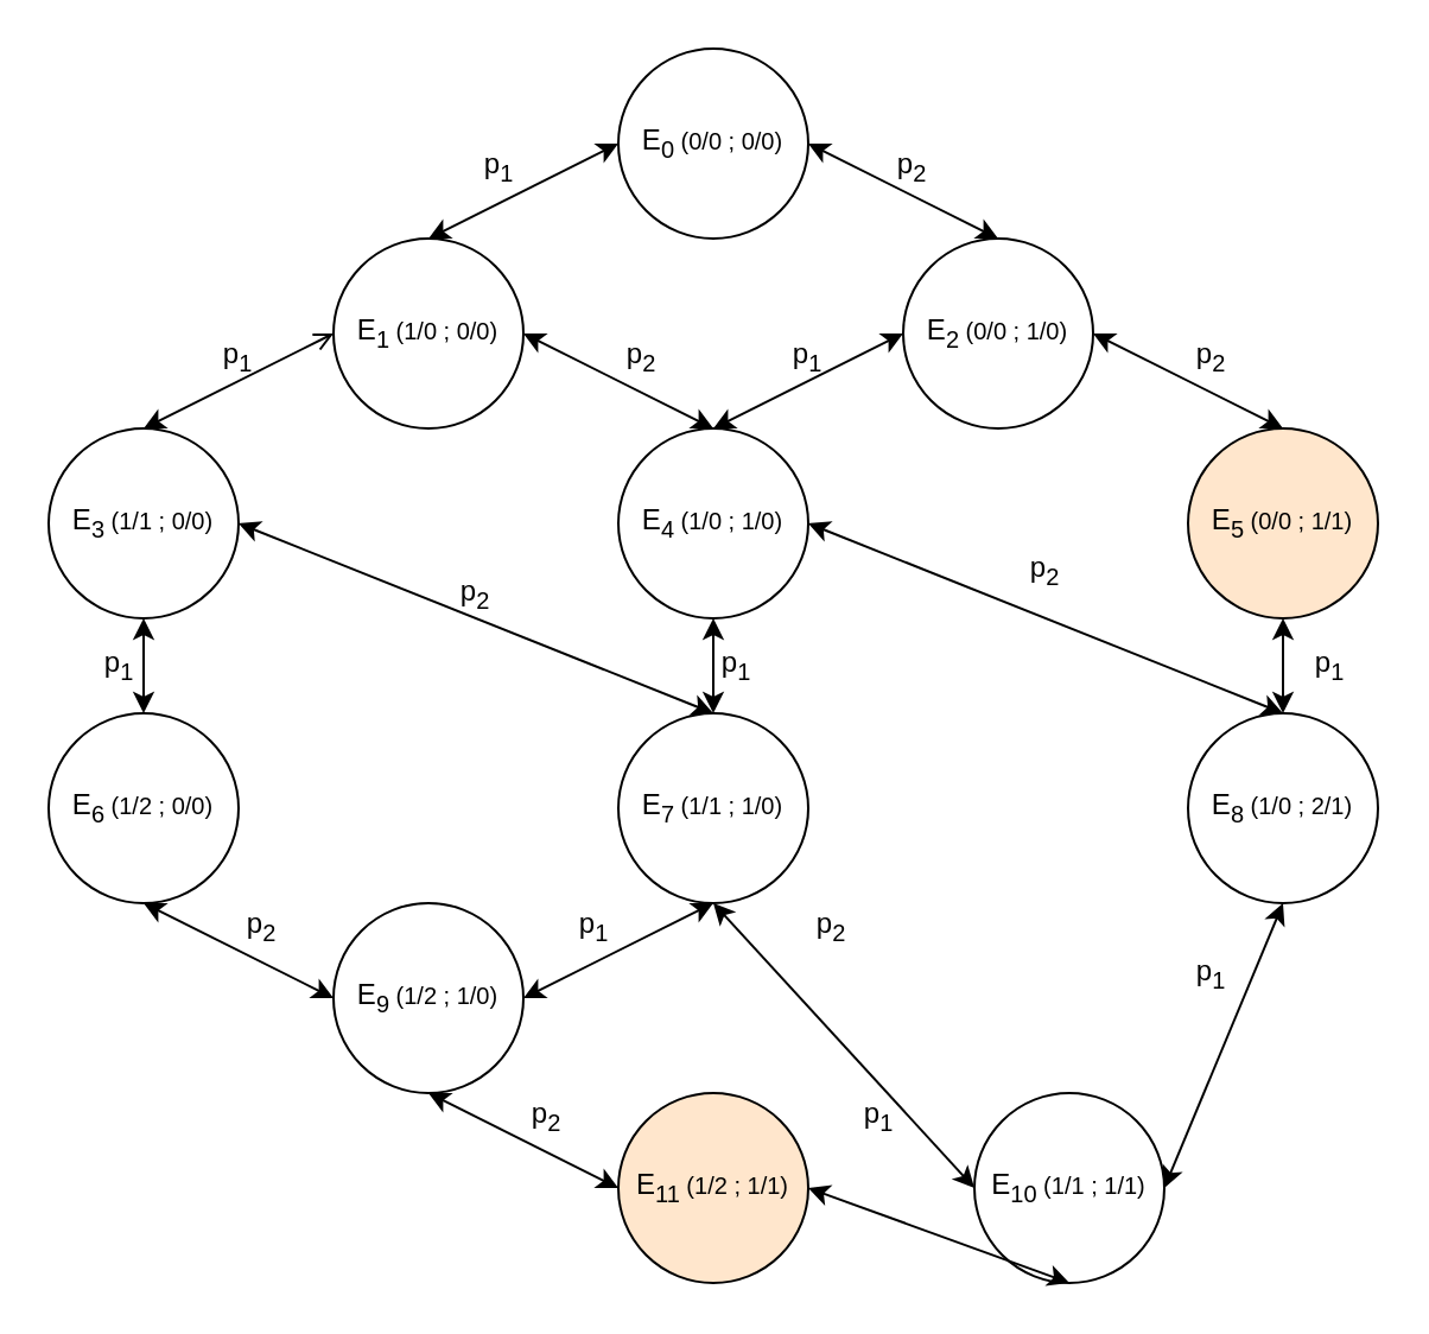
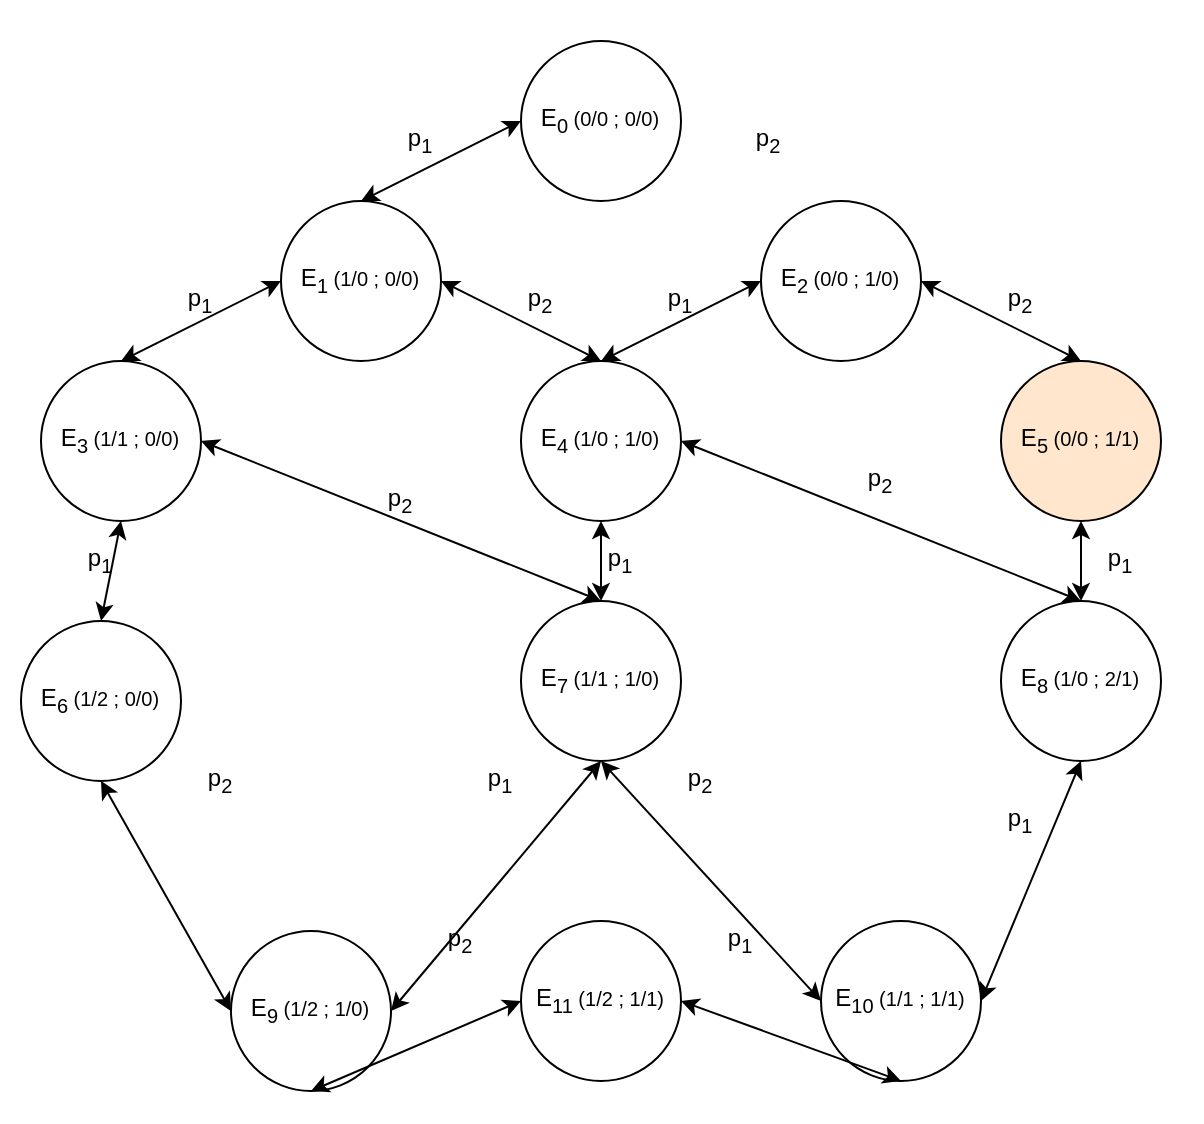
  <mxCell id="0" />
  <mxCell id="1" parent="0" />
  <mxCell id="2" value="E&lt;sub&gt;0&lt;/sub&gt;&lt;span style=&quot;font-size: 10px;&quot;&gt;&amp;nbsp;(0/0 ; 0/0)&lt;/span&gt;" style="ellipse;whiteSpace=wrap;html=1;aspect=fixed;" vertex="1" parent="1"><mxGeometry x="260" y="20" width="80" height="80" as="geometry" /></mxCell>
  <mxCell id="3" value="E&lt;sub&gt;2&lt;/sub&gt;&lt;span style=&quot;font-size: 10px;&quot;&gt;&amp;nbsp;(0/0 ; 1/0)&lt;/span&gt;" style="ellipse;whiteSpace=wrap;html=1;aspect=fixed;" vertex="1" parent="1"><mxGeometry x="380" y="100" width="80" height="80" as="geometry" /></mxCell>
  <mxCell id="4" value="" style="endArrow=classic;startArrow=classic;html=1;rounded=0;entryX=0;entryY=0.5;entryDx=0;entryDy=0;exitX=0.5;exitY=0;exitDx=0;exitDy=0;" edge="1" parent="1" source="8" target="2"><mxGeometry width="50" height="50" relative="1" as="geometry"><mxPoint x="160" y="140" as="sourcePoint" /><mxPoint x="210" y="90" as="targetPoint" /></mxGeometry></mxCell>
- <mxCell id="5" value="" style="endArrow=classic;startArrow=classic;html=1;rounded=0;entryX=1;entryY=0.5;entryDx=0;entryDy=0;exitX=0.5;exitY=0;exitDx=0;exitDy=0;" edge="1" parent="1" source="3" target="2"><mxGeometry width="50" height="50" relative="1" as="geometry"><mxPoint x="170" y="150" as="sourcePoint" /><mxPoint x="270" y="70" as="targetPoint" /></mxGeometry></mxCell>
  <mxCell id="6" value="E&lt;sub&gt;4&lt;/sub&gt;&lt;span style=&quot;font-size: 10px;&quot;&gt;&amp;nbsp;(1/0 ; 1/0)&lt;/span&gt;" style="ellipse;whiteSpace=wrap;html=1;aspect=fixed;" vertex="1" parent="1"><mxGeometry x="260" y="180" width="80" height="80" as="geometry" /></mxCell>
  <mxCell id="7" value="" style="endArrow=classic;startArrow=classic;html=1;rounded=0;entryX=0;entryY=0.5;entryDx=0;entryDy=0;" edge="1" parent="1" target="8"><mxGeometry width="50" height="50" relative="1" as="geometry"><mxPoint x="160" y="140" as="sourcePoint" /><mxPoint x="260" y="60" as="targetPoint" /></mxGeometry></mxCell>
  <mxCell id="8" value="E&lt;sub&gt;1&lt;/sub&gt;&lt;span style=&quot;font-size: 10px;&quot;&gt;&amp;nbsp;(1/0 ; 0/0)&lt;/span&gt;" style="ellipse;whiteSpace=wrap;html=1;aspect=fixed;" vertex="1" parent="1"><mxGeometry x="140" y="100" width="80" height="80" as="geometry" /></mxCell>
  <mxCell id="9" value="" style="endArrow=classic;startArrow=classic;html=1;rounded=0;entryX=0;entryY=0.5;entryDx=0;entryDy=0;exitX=0.5;exitY=0;exitDx=0;exitDy=0;" edge="1" parent="1" source="6" target="3"><mxGeometry width="50" height="50" relative="1" as="geometry"><mxPoint x="300" y="220" as="sourcePoint" /><mxPoint x="350" y="170" as="targetPoint" /></mxGeometry></mxCell>
  <mxCell id="10" value="" style="endArrow=classic;startArrow=classic;html=1;rounded=0;entryX=1;entryY=0.5;entryDx=0;entryDy=0;exitX=0.5;exitY=0;exitDx=0;exitDy=0;" edge="1" parent="1" source="6" target="8"><mxGeometry width="50" height="50" relative="1" as="geometry"><mxPoint x="350" y="230" as="sourcePoint" /><mxPoint x="430" y="190" as="targetPoint" /></mxGeometry></mxCell>
  <mxCell id="11" value="E&lt;sub&gt;3&lt;/sub&gt;&lt;span style=&quot;font-size: 10px;&quot;&gt;&amp;nbsp;(1/1 ; 0/0)&lt;/span&gt;" style="ellipse;whiteSpace=wrap;html=1;aspect=fixed;" vertex="1" parent="1"><mxGeometry x="20" y="180" width="80" height="80" as="geometry" /></mxCell>
- <mxCell id="12" value="" style="endArrow=open;startArrow=classic;html=1;rounded=0;entryX=0;entryY=0.5;entryDx=0;entryDy=0;exitX=0.5;exitY=0;exitDx=0;exitDy=0;" edge="1" parent="1" source="11" target="8"><mxGeometry width="50" height="50" relative="1" as="geometry"><mxPoint x="300" y="220" as="sourcePoint" /><mxPoint x="350" y="170" as="targetPoint" /></mxGeometry></mxCell>
+ <mxCell id="12" value="" style="endArrow=classic;startArrow=classic;html=1;rounded=0;entryX=0;entryY=0.5;entryDx=0;entryDy=0;exitX=0.5;exitY=0;exitDx=0;exitDy=0;" edge="1" parent="1" source="11" target="8"><mxGeometry width="50" height="50" relative="1" as="geometry"><mxPoint x="300" y="220" as="sourcePoint" /><mxPoint x="350" y="170" as="targetPoint" /></mxGeometry></mxCell>
  <mxCell id="13" value="E&lt;sub&gt;5&lt;/sub&gt;&lt;span style=&quot;font-size: 10px;&quot;&gt;&amp;nbsp;(0/0 ; 1/1)&lt;/span&gt;" style="ellipse;whiteSpace=wrap;html=1;aspect=fixed;fillColor=#ffe6cc;" vertex="1" parent="1"><mxGeometry x="500" y="180" width="80" height="80" as="geometry" /></mxCell>
  <mxCell id="14" value="" style="endArrow=classic;startArrow=classic;html=1;rounded=0;exitX=0.5;exitY=0;exitDx=0;exitDy=0;entryX=1;entryY=0.5;entryDx=0;entryDy=0;" edge="1" parent="1" source="13" target="3"><mxGeometry width="50" height="50" relative="1" as="geometry"><mxPoint x="300" y="220" as="sourcePoint" /><mxPoint x="420" y="180" as="targetPoint" /></mxGeometry></mxCell>
- <mxCell id="15" value="E&lt;sub&gt;6&lt;/sub&gt;&lt;span style=&quot;font-size: 10px;&quot;&gt;&amp;nbsp;(1/2 ; 0/0)&lt;/span&gt;" style="ellipse;whiteSpace=wrap;html=1;aspect=fixed;" vertex="1" parent="1"><mxGeometry x="20" y="300" width="80" height="80" as="geometry" /></mxCell>
+ <mxCell id="15" value="E&lt;sub&gt;6&lt;/sub&gt;&lt;span style=&quot;font-size: 10px;&quot;&gt;&amp;nbsp;(1/2 ; 0/0)&lt;/span&gt;" style="ellipse;whiteSpace=wrap;html=1;aspect=fixed;" vertex="1" parent="1"><mxGeometry x="10" y="310" width="80" height="80" as="geometry" /></mxCell>
  <mxCell id="16" value="E&lt;sub&gt;7&lt;/sub&gt;&lt;span style=&quot;font-size: 10px;&quot;&gt;&amp;nbsp;(1/1 ; 1/0)&lt;/span&gt;" style="ellipse;whiteSpace=wrap;html=1;aspect=fixed;" vertex="1" parent="1"><mxGeometry x="260" y="300" width="80" height="80" as="geometry" /></mxCell>
- <mxCell id="17" value="E&lt;sub&gt;11&lt;/sub&gt;&lt;span style=&quot;font-size: 10px;&quot;&gt;&amp;nbsp;(1/2 ; 1/1)&lt;/span&gt;" style="ellipse;whiteSpace=wrap;html=1;aspect=fixed;fillColor=#ffe6cc;" vertex="1" parent="1"><mxGeometry x="260" y="460" width="80" height="80" as="geometry" /></mxCell>
+ <mxCell id="17" value="E&lt;sub&gt;11&lt;/sub&gt;&lt;span style=&quot;font-size: 10px;&quot;&gt;&amp;nbsp;(1/2 ; 1/1)&lt;/span&gt;" style="ellipse;whiteSpace=wrap;html=1;aspect=fixed;" vertex="1" parent="1"><mxGeometry x="260" y="460" width="80" height="80" as="geometry" /></mxCell>
  <mxCell id="18" value="E&lt;sub&gt;10&lt;/sub&gt;&lt;span style=&quot;font-size: 10px;&quot;&gt;&amp;nbsp;(1/1 ; 1/1)&lt;/span&gt;" style="ellipse;whiteSpace=wrap;html=1;aspect=fixed;" vertex="1" parent="1"><mxGeometry x="410" y="460" width="80" height="80" as="geometry" /></mxCell>
- <mxCell id="19" value="E&lt;sub&gt;9&lt;/sub&gt;&lt;span style=&quot;font-size: 10px;&quot;&gt;&amp;nbsp;(1/2 ; 1/0)&lt;/span&gt;" style="ellipse;whiteSpace=wrap;html=1;aspect=fixed;" vertex="1" parent="1"><mxGeometry x="140" y="380" width="80" height="80" as="geometry" /></mxCell>
+ <mxCell id="19" value="E&lt;sub&gt;9&lt;/sub&gt;&lt;span style=&quot;font-size: 10px;&quot;&gt;&amp;nbsp;(1/2 ; 1/0)&lt;/span&gt;" style="ellipse;whiteSpace=wrap;html=1;aspect=fixed;" vertex="1" parent="1"><mxGeometry x="115" y="465" width="80" height="80" as="geometry" /></mxCell>
  <mxCell id="20" value="E&lt;sub&gt;8&lt;/sub&gt;&lt;span style=&quot;font-size: 10px;&quot;&gt;&amp;nbsp;(1/0 ; 2/1)&lt;/span&gt;" style="ellipse;whiteSpace=wrap;html=1;aspect=fixed;" vertex="1" parent="1"><mxGeometry x="500" y="300" width="80" height="80" as="geometry" /></mxCell>
  <mxCell id="21" value="" style="endArrow=classic;startArrow=classic;html=1;rounded=0;exitX=0.5;exitY=1;exitDx=0;exitDy=0;entryX=0;entryY=0.5;entryDx=0;entryDy=0;" edge="1" parent="1" source="19" target="17"><mxGeometry width="50" height="50" relative="1" as="geometry"><mxPoint x="300" y="380" as="sourcePoint" /><mxPoint x="350" y="330" as="targetPoint" /></mxGeometry></mxCell>
  <mxCell id="22" value="" style="endArrow=classic;startArrow=classic;html=1;rounded=0;entryX=0.5;entryY=1;entryDx=0;entryDy=0;exitX=1;exitY=0.5;exitDx=0;exitDy=0;" edge="1" parent="1" source="17" target="18"><mxGeometry width="50" height="50" relative="1" as="geometry"><mxPoint x="380" y="620" as="sourcePoint" /><mxPoint x="430" y="660" as="targetPoint" /></mxGeometry></mxCell>
  <mxCell id="23" value="" style="endArrow=classic;startArrow=classic;html=1;rounded=0;exitX=1;exitY=0.5;exitDx=0;exitDy=0;entryX=0.5;entryY=1;entryDx=0;entryDy=0;" edge="1" parent="1" source="19" target="16"><mxGeometry width="50" height="50" relative="1" as="geometry"><mxPoint x="300" y="380" as="sourcePoint" /><mxPoint x="350" y="330" as="targetPoint" /></mxGeometry></mxCell>
  <mxCell id="24" value="" style="endArrow=classic;startArrow=classic;html=1;rounded=0;exitX=0;exitY=0.5;exitDx=0;exitDy=0;entryX=0.5;entryY=1;entryDx=0;entryDy=0;" edge="1" parent="1" source="19" target="15"><mxGeometry width="50" height="50" relative="1" as="geometry"><mxPoint x="230" y="430" as="sourcePoint" /><mxPoint x="310" y="390" as="targetPoint" /></mxGeometry></mxCell>
  <mxCell id="25" value="" style="endArrow=classic;startArrow=classic;html=1;rounded=0;exitX=0.5;exitY=0;exitDx=0;exitDy=0;entryX=0.5;entryY=1;entryDx=0;entryDy=0;" edge="1" parent="1" source="15" target="11"><mxGeometry width="50" height="50" relative="1" as="geometry"><mxPoint x="240" y="440" as="sourcePoint" /><mxPoint x="320" y="400" as="targetPoint" /></mxGeometry></mxCell>
  <mxCell id="26" value="" style="endArrow=classic;startArrow=classic;html=1;rounded=0;exitX=0.5;exitY=0;exitDx=0;exitDy=0;entryX=1;entryY=0.5;entryDx=0;entryDy=0;" edge="1" parent="1" source="16" target="11"><mxGeometry width="50" height="50" relative="1" as="geometry"><mxPoint x="250" y="450" as="sourcePoint" /><mxPoint x="330" y="410" as="targetPoint" /></mxGeometry></mxCell>
  <mxCell id="27" value="" style="endArrow=classic;startArrow=classic;html=1;rounded=0;exitX=0.5;exitY=0;exitDx=0;exitDy=0;entryX=1;entryY=0.5;entryDx=0;entryDy=0;" edge="1" parent="1" source="20" target="6"><mxGeometry width="50" height="50" relative="1" as="geometry"><mxPoint x="310" y="310" as="sourcePoint" /><mxPoint x="110" y="230" as="targetPoint" /></mxGeometry></mxCell>
  <mxCell id="28" value="" style="endArrow=classic;startArrow=classic;html=1;rounded=0;entryX=0.5;entryY=1;entryDx=0;entryDy=0;exitX=0.5;exitY=0;exitDx=0;exitDy=0;" edge="1" parent="1" source="16" target="6"><mxGeometry width="50" height="50" relative="1" as="geometry"><mxPoint x="310" y="290" as="sourcePoint" /><mxPoint x="350" y="330" as="targetPoint" /></mxGeometry></mxCell>
  <mxCell id="29" value="" style="endArrow=classic;startArrow=classic;html=1;rounded=0;entryX=0.5;entryY=1;entryDx=0;entryDy=0;exitX=0.5;exitY=0;exitDx=0;exitDy=0;" edge="1" parent="1" source="20" target="13"><mxGeometry width="50" height="50" relative="1" as="geometry"><mxPoint x="300" y="380" as="sourcePoint" /><mxPoint x="350" y="330" as="targetPoint" /></mxGeometry></mxCell>
  <mxCell id="30" value="" style="endArrow=classic;startArrow=classic;html=1;rounded=0;entryX=0;entryY=0.5;entryDx=0;entryDy=0;" edge="1" parent="1" target="18"><mxGeometry width="50" height="50" relative="1" as="geometry"><mxPoint x="300" y="380" as="sourcePoint" /><mxPoint x="350" y="330" as="targetPoint" /></mxGeometry></mxCell>
  <mxCell id="31" value="" style="endArrow=classic;startArrow=classic;html=1;rounded=0;entryX=0.5;entryY=1;entryDx=0;entryDy=0;exitX=1;exitY=0.5;exitDx=0;exitDy=0;" edge="1" parent="1" source="18" target="20"><mxGeometry width="50" height="50" relative="1" as="geometry"><mxPoint x="300" y="380" as="sourcePoint" /><mxPoint x="350" y="330" as="targetPoint" /></mxGeometry></mxCell>
  <mxCell id="32" value="p&lt;sub&gt;1&lt;/sub&gt;" style="text;html=1;align=center;verticalAlign=middle;whiteSpace=wrap;rounded=0;" vertex="1" parent="1"><mxGeometry x="200" y="60" width="20" height="20" as="geometry" /></mxCell>
  <mxCell id="33" value="p&lt;sub&gt;1&lt;/sub&gt;" style="text;html=1;align=center;verticalAlign=middle;whiteSpace=wrap;rounded=0;" vertex="1" parent="1"><mxGeometry x="90" y="140" width="20" height="20" as="geometry" /></mxCell>
  <mxCell id="34" value="p&lt;sub&gt;1&lt;/sub&gt;" style="text;html=1;align=center;verticalAlign=middle;whiteSpace=wrap;rounded=0;" vertex="1" parent="1"><mxGeometry x="40" y="270" width="20" height="20" as="geometry" /></mxCell>
  <mxCell id="35" value="p&lt;sub&gt;1&lt;/sub&gt;" style="text;html=1;align=center;verticalAlign=middle;whiteSpace=wrap;rounded=0;" vertex="1" parent="1"><mxGeometry x="330" y="140" width="20" height="20" as="geometry" /></mxCell>
  <mxCell id="36" value="p&lt;sub&gt;1&lt;/sub&gt;" style="text;html=1;align=center;verticalAlign=middle;whiteSpace=wrap;rounded=0;" vertex="1" parent="1"><mxGeometry x="300" y="270" width="20" height="20" as="geometry" /></mxCell>
  <mxCell id="37" value="p&lt;sub&gt;1&lt;/sub&gt;" style="text;html=1;align=center;verticalAlign=middle;whiteSpace=wrap;rounded=0;" vertex="1" parent="1"><mxGeometry x="240" y="380" width="20" height="20" as="geometry" /></mxCell>
  <mxCell id="38" value="p&lt;sub&gt;1&lt;/sub&gt;" style="text;html=1;align=center;verticalAlign=middle;whiteSpace=wrap;rounded=0;" vertex="1" parent="1"><mxGeometry x="550" y="270" width="20" height="20" as="geometry" /></mxCell>
  <mxCell id="39" value="p&lt;sub&gt;1&lt;/sub&gt;" style="text;html=1;align=center;verticalAlign=middle;whiteSpace=wrap;rounded=0;" vertex="1" parent="1"><mxGeometry x="500" y="400" width="20" height="20" as="geometry" /></mxCell>
  <mxCell id="40" value="p&lt;sub&gt;1&lt;/sub&gt;" style="text;html=1;align=center;verticalAlign=middle;whiteSpace=wrap;rounded=0;" vertex="1" parent="1"><mxGeometry x="360" y="460" width="20" height="20" as="geometry" /></mxCell>
  <mxCell id="41" value="p&lt;sub&gt;2&lt;/sub&gt;" style="text;html=1;align=center;verticalAlign=middle;whiteSpace=wrap;rounded=0;" vertex="1" parent="1"><mxGeometry x="374" y="60" width="20" height="20" as="geometry" /></mxCell>
  <mxCell id="42" value="p&lt;sub&gt;2&lt;/sub&gt;" style="text;html=1;align=center;verticalAlign=middle;whiteSpace=wrap;rounded=0;" vertex="1" parent="1"><mxGeometry x="260" y="140" width="20" height="20" as="geometry" /></mxCell>
  <mxCell id="43" value="p&lt;sub&gt;2&lt;/sub&gt;" style="text;html=1;align=center;verticalAlign=middle;whiteSpace=wrap;rounded=0;" vertex="1" parent="1"><mxGeometry x="500" y="140" width="20" height="20" as="geometry" /></mxCell>
  <mxCell id="44" value="p&lt;sub&gt;2&lt;/sub&gt;" style="text;html=1;align=center;verticalAlign=middle;whiteSpace=wrap;rounded=0;" vertex="1" parent="1"><mxGeometry x="430" y="230" width="20" height="20" as="geometry" /></mxCell>
  <mxCell id="45" value="p&lt;sub&gt;2&lt;/sub&gt;" style="text;html=1;align=center;verticalAlign=middle;whiteSpace=wrap;rounded=0;" vertex="1" parent="1"><mxGeometry x="190" y="240" width="20" height="20" as="geometry" /></mxCell>
  <mxCell id="46" value="p&lt;sub&gt;2&lt;/sub&gt;" style="text;html=1;align=center;verticalAlign=middle;whiteSpace=wrap;rounded=0;" vertex="1" parent="1"><mxGeometry x="340" y="380" width="20" height="20" as="geometry" /></mxCell>
  <mxCell id="47" value="p&lt;sub&gt;2&lt;/sub&gt;" style="text;html=1;align=center;verticalAlign=middle;whiteSpace=wrap;rounded=0;" vertex="1" parent="1"><mxGeometry x="100" y="380" width="20" height="20" as="geometry" /></mxCell>
  <mxCell id="48" value="p&lt;sub&gt;2&lt;/sub&gt;" style="text;html=1;align=center;verticalAlign=middle;whiteSpace=wrap;rounded=0;" vertex="1" parent="1"><mxGeometry x="220" y="460" width="20" height="20" as="geometry" /></mxCell>
